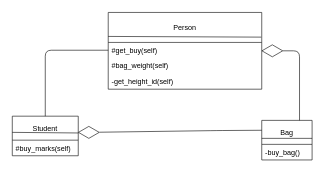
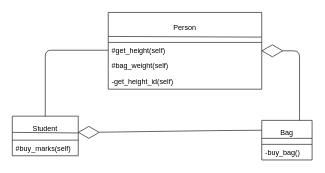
  <mxCell id="0" />
  <mxCell id="1" parent="0" />
  <mxCell id="2" value="Person" style="swimlane;fontStyle=0;childLayout=stackLayout;horizontal=1;startSize=50;fillColor=none;horizontalStack=0;resizeParent=1;resizeParentMax=0;resizeLast=0;collapsible=1;marginBottom=0;" parent="1" vertex="1"><mxGeometry x="180" y="20" width="256" height="128" as="geometry" /></mxCell>
  <mxCell id="3" value="" style="endArrow=none;html=1;exitX=0;exitY=-0.049;exitDx=0;exitDy=0;exitPerimeter=0;entryX=0.997;entryY=-0.004;entryDx=0;entryDy=0;entryPerimeter=0;" parent="2" edge="1"><mxGeometry width="50" height="50" relative="1" as="geometry"><mxPoint y="39.996" as="sourcePoint" /><mxPoint x="255.232" y="41.166" as="targetPoint" /></mxGeometry></mxCell>
- <mxCell id="4" value="#get_buy(self)" style="text;strokeColor=none;fillColor=none;align=left;verticalAlign=top;spacingLeft=4;spacingRight=4;overflow=hidden;rotatable=0;points=[[0,0.5],[1,0.5]];portConstraint=eastwest;" parent="2" vertex="1"><mxGeometry y="50" width="256" height="26" as="geometry" /></mxCell>
+ <mxCell id="4" value="#get_height(self)" style="text;strokeColor=none;fillColor=none;align=left;verticalAlign=top;spacingLeft=4;spacingRight=4;overflow=hidden;rotatable=0;points=[[0,0.5],[1,0.5]];portConstraint=eastwest;" parent="2" vertex="1"><mxGeometry y="50" width="256" height="26" as="geometry" /></mxCell>
  <mxCell id="5" value="#bag_weight(self)" style="text;strokeColor=none;fillColor=none;align=left;verticalAlign=top;spacingLeft=4;spacingRight=4;overflow=hidden;rotatable=0;points=[[0,0.5],[1,0.5]];portConstraint=eastwest;" parent="2" vertex="1"><mxGeometry y="76" width="256" height="26" as="geometry" /></mxCell>
  <mxCell id="6" value="-get_height_id(self)" style="text;strokeColor=none;fillColor=none;align=left;verticalAlign=top;spacingLeft=4;spacingRight=4;overflow=hidden;rotatable=0;points=[[0,0.5],[1,0.5]];portConstraint=eastwest;" parent="2" vertex="1"><mxGeometry y="102" width="256" height="26" as="geometry" /></mxCell>
  <mxCell id="7" value="Student" style="swimlane;fontStyle=0;childLayout=stackLayout;horizontal=1;startSize=40;fillColor=none;horizontalStack=0;resizeParent=1;resizeParentMax=0;resizeLast=0;collapsible=1;marginBottom=0;" parent="1" vertex="1"><mxGeometry x="20" y="193" width="110" height="66" as="geometry" /></mxCell>
  <mxCell id="8" value="#buy_marks(self)" style="text;strokeColor=none;fillColor=none;align=left;verticalAlign=top;spacingLeft=4;spacingRight=4;overflow=hidden;rotatable=0;points=[[0,0.5],[1,0.5]];portConstraint=eastwest;" parent="7" vertex="1"><mxGeometry y="40" width="110" height="26" as="geometry" /></mxCell>
  <mxCell id="9" value="Bag" style="swimlane;fontStyle=0;childLayout=stackLayout;horizontal=1;startSize=40;fillColor=none;horizontalStack=0;resizeParent=1;resizeParentMax=0;resizeLast=0;collapsible=1;marginBottom=0;" parent="1" vertex="1"><mxGeometry x="436" y="200" width="84" height="66" as="geometry" /></mxCell>
  <mxCell id="10" value="-buy_bag()" style="text;strokeColor=none;fillColor=none;align=left;verticalAlign=top;spacingLeft=4;spacingRight=4;overflow=hidden;rotatable=0;points=[[0,0.5],[1,0.5]];portConstraint=eastwest;" parent="9" vertex="1"><mxGeometry y="40" width="84" height="26" as="geometry" /></mxCell>
  <mxCell id="11" value="" style="endArrow=none;html=1;exitX=0;exitY=-0.049;exitDx=0;exitDy=0;exitPerimeter=0;" parent="1" edge="1"><mxGeometry width="50" height="50" relative="1" as="geometry"><mxPoint x="20" y="219.996" as="sourcePoint" /><mxPoint x="130" y="221" as="targetPoint" /></mxGeometry></mxCell>
  <mxCell id="12" value="" style="endArrow=none;html=1;" parent="1" edge="1"><mxGeometry width="50" height="50" relative="1" as="geometry"><mxPoint x="436" y="230" as="sourcePoint" /><mxPoint x="520" y="230" as="targetPoint" /></mxGeometry></mxCell>
  <mxCell id="13" value="" style="endArrow=none;html=1;entryX=0;entryY=0.5;entryDx=0;entryDy=0;exitX=0.5;exitY=0;exitDx=0;exitDy=0;" parent="1" source="7" target="4" edge="1"><mxGeometry width="50" height="50" relative="1" as="geometry"><mxPoint x="320" y="200" as="sourcePoint" /><mxPoint x="370" y="150" as="targetPoint" /><Array as="points"><mxPoint x="75" y="83" /></Array></mxGeometry></mxCell>
  <mxCell id="14" value="" style="html=1;whiteSpace=wrap;aspect=fixed;shape=isoRectangle;" parent="1" vertex="1"><mxGeometry x="130" y="210" width="35.33" height="20" as="geometry" /></mxCell>
  <mxCell id="15" value="" style="endArrow=none;html=1;entryX=0;entryY=0.25;entryDx=0;entryDy=0;" parent="1" source="14" target="9" edge="1"><mxGeometry width="50" height="50" relative="1" as="geometry"><mxPoint x="320" y="200" as="sourcePoint" /><mxPoint x="420" y="226" as="targetPoint" /><Array as="points"><mxPoint x="360" y="217" /></Array></mxGeometry></mxCell>
  <mxCell id="16" value="" style="html=1;whiteSpace=wrap;aspect=fixed;shape=isoRectangle;" parent="1" vertex="1"><mxGeometry x="436" y="74" width="35.33" height="20" as="geometry" /></mxCell>
  <mxCell id="17" value="" style="endArrow=none;html=1;exitX=0.75;exitY=0;exitDx=0;exitDy=0;" parent="1" source="9" target="16" edge="1"><mxGeometry width="50" height="50" relative="1" as="geometry"><mxPoint x="530" y="85" as="sourcePoint" /><mxPoint x="370" y="150" as="targetPoint" /><Array as="points"><mxPoint x="499" y="84" /></Array></mxGeometry></mxCell>
